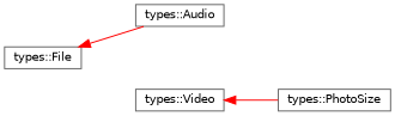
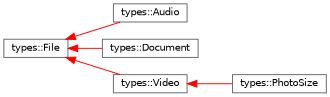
  digraph {
    rankdir=LR
    node [color=grey40 fillcolor=white fontname=Helvetica fontsize=10 shape=box style=filled]
    edge [color=red dir=back fontname=Helvetica fontsize=10 labelfontname=Helvetica labelfontsize=10 style=solid]
    n1 [height=0.2 label="types::File" width=0.4]
    n2 [height=0.2 label="types::Audio" width=0.4]
+   n3 [height=0.2 label="types::Document" width=0.4]
    n4 [height=0.2 label="types::Video" width=0.4]
    n5 [height=0.2 label="types::PhotoSize" width=0.4]
    n1 -> n2
+   n1 -> n3
+   n1 -> n4
    n4 -> n5
  }
